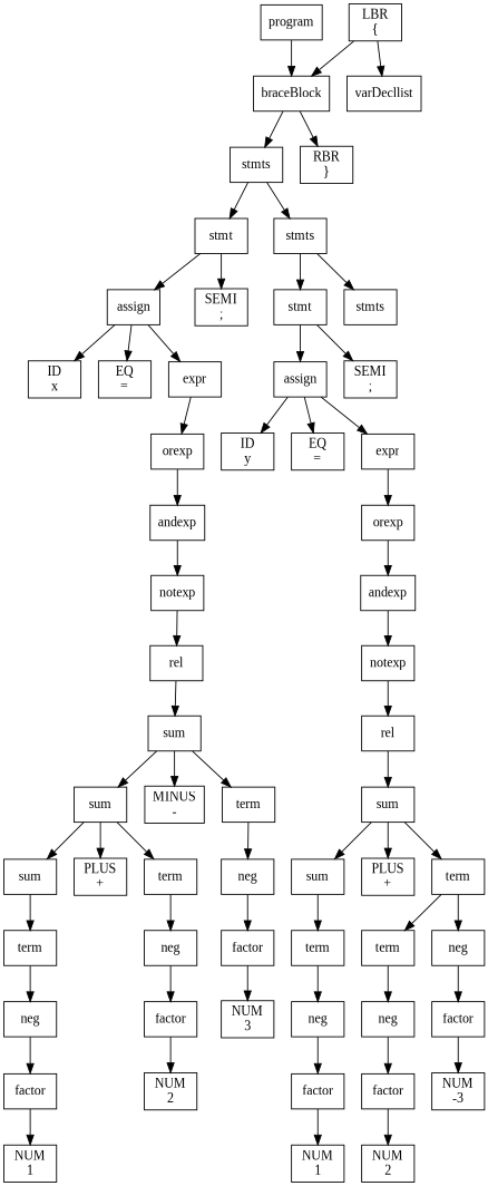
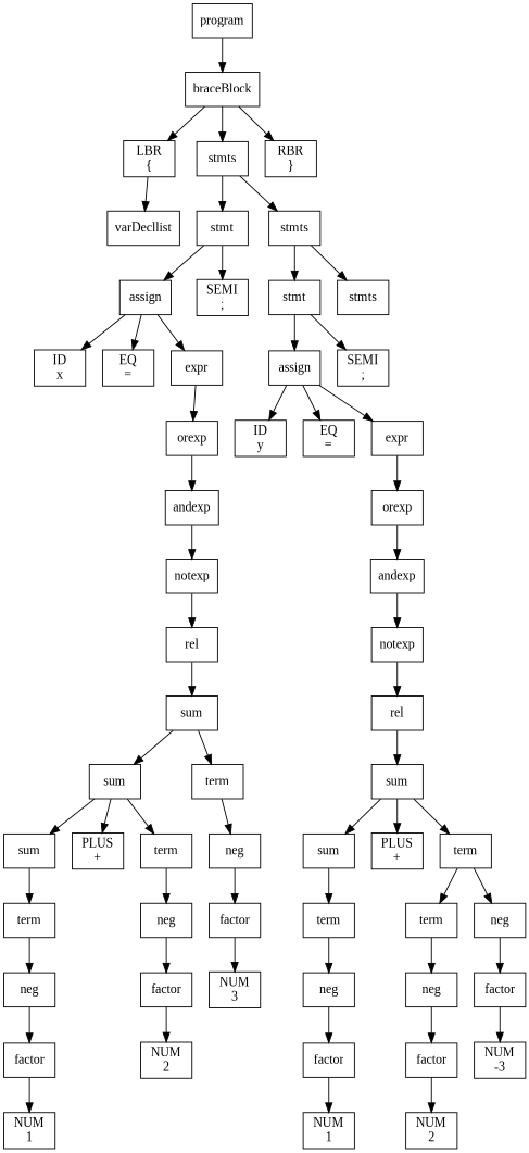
  digraph {
    fontname="Liberation Serif"
    node [fontname="Liberation Serif" shape=box]
    edge [fontname="Liberation Serif"]
    n1 [label=<program>]
    n2 [label=<braceBlock>]
    n3 [label=<varDecllist>]
    n4 [label=<LBR<br/>{>]
    n5 [label=<stmts>]
    n6 [label=<RBR<br/>}>]
    n7 [label=<stmt>]
    n8 [label=<stmts>]
    n9 [label=<assign>]
    n10 [label=<SEMI<br/>;>]
    n11 [label=<stmt>]
    n12 [label=<stmts>]
    n13 [label=<ID<br/>x>]
    n14 [label=<EQ<br/>=>]
    n15 [label=<expr>]
    n16 [label=<orexp>]
    n17 [label=<andexp>]
    n18 [label=<notexp>]
    n19 [label=<rel>]
    n20 [label=<sum>]
    n21 [label=<sum>]
-   n22 [label=<MINUS<br/>->]
    n23 [label=<term>]
    n24 [label=<sum>]
    n25 [label=<PLUS<br/>+>]
    n26 [label=<term>]
    n27 [label=<neg>]
    n28 [label=<term>]
    n29 [label=<neg>]
    n30 [label=<neg>]
    n31 [label=<factor>]
    n32 [label=<NUM<br/>1>]
    n33 [label=<factor>]
    n34 [label=<NUM<br/>2>]
    n35 [label=<factor>]
    n36 [label=<NUM<br/>3>]
    n37 [label=<assign>]
    n38 [label=<SEMI<br/>;>]
    n39 [label=<ID<br/>y>]
    n40 [label=<EQ<br/>=>]
    n41 [label=<expr>]
    n42 [label=<orexp>]
    n43 [label=<andexp>]
    n44 [label=<notexp>]
    n45 [label=<rel>]
    n46 [label=<sum>]
    n47 [label=<sum>]
    n48 [label=<PLUS<br/>+>]
    n49 [label=<term>]
    n50 [label=<term>]
    n51 [label=<term>]
    n52 [label=<neg>]
    n53 [label=<neg>]
    n54 [label=<factor>]
    n55 [label=<NUM<br/>1>]
    n56 [label=<neg>]
    n57 [label=<factor>]
    n58 [label=<factor>]
    n59 [label=<NUM<br/>2>]
    n60 [label=<NUM<br/>-3>]
    n1 -> n2
-   n4 -> n2
+   n2 -> n4
    n2 -> n5
    n2 -> n6
    n4 -> n3
    n5 -> n7
    n5 -> n8
    n7 -> n9
    n7 -> n10
    n8 -> n11
    n8 -> n12
    n9 -> n13
    n9 -> n14
    n9 -> n15
    n11 -> n37
    n11 -> n38
    n15 -> n16
    n16 -> n17
    n17 -> n18
    n18 -> n19
    n19 -> n20
    n20 -> n21
-   n20 -> n22
    n20 -> n23
    n21 -> n24
    n21 -> n25
    n21 -> n26
    n23 -> n27
    n24 -> n28
    n26 -> n29
    n27 -> n35
    n28 -> n30
    n29 -> n33
    n30 -> n31
    n31 -> n32
    n33 -> n34
    n35 -> n36
    n37 -> n39
    n37 -> n40
    n37 -> n41
    n41 -> n42
    n42 -> n43
    n43 -> n44
    n44 -> n45
    n45 -> n46
    n46 -> n47
    n46 -> n48
    n46 -> n49
    n47 -> n50
    n49 -> n51
    n49 -> n52
    n50 -> n53
    n51 -> n56
    n52 -> n57
    n53 -> n54
    n54 -> n55
    n56 -> n58
    n57 -> n60
    n58 -> n59
  }
